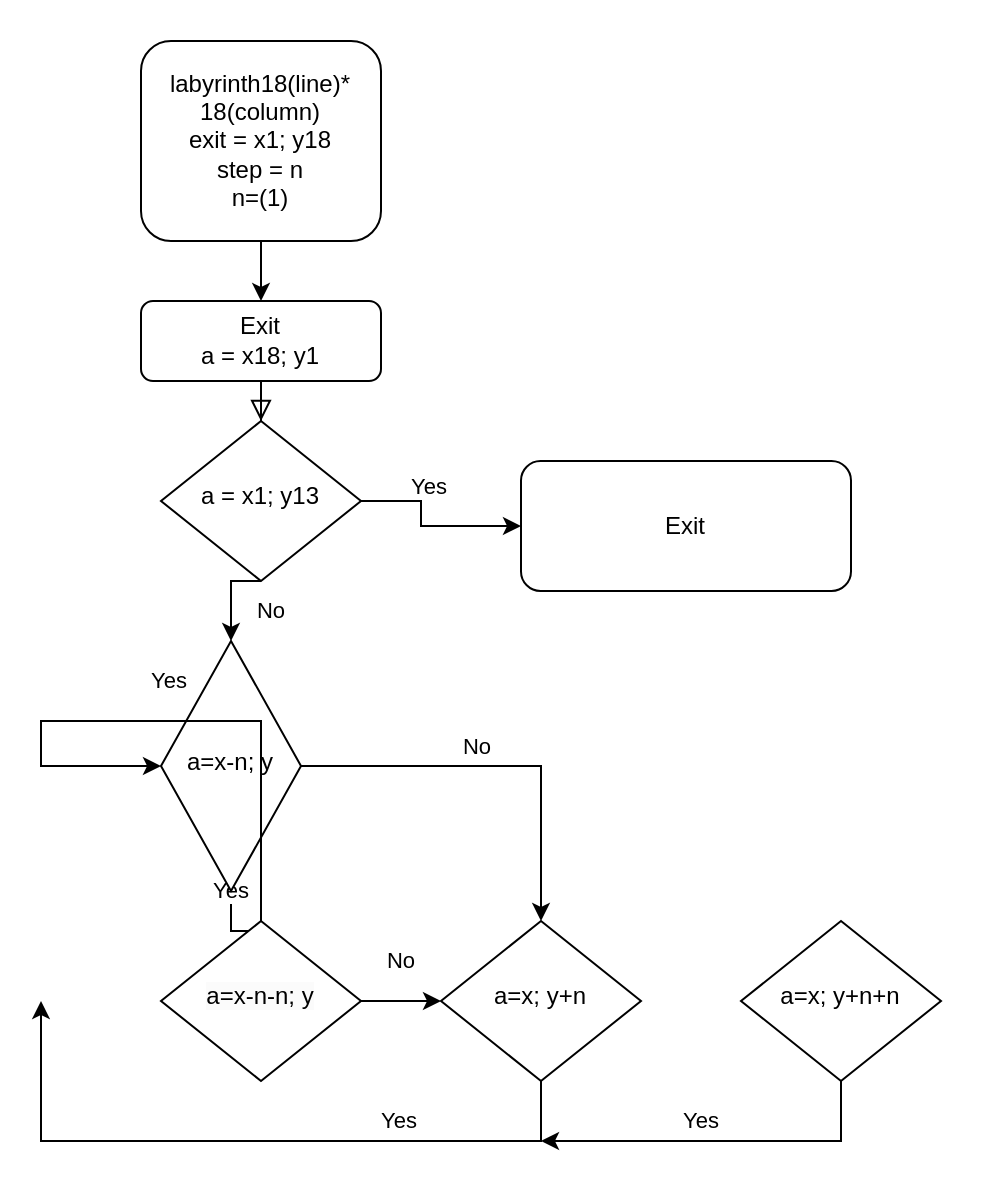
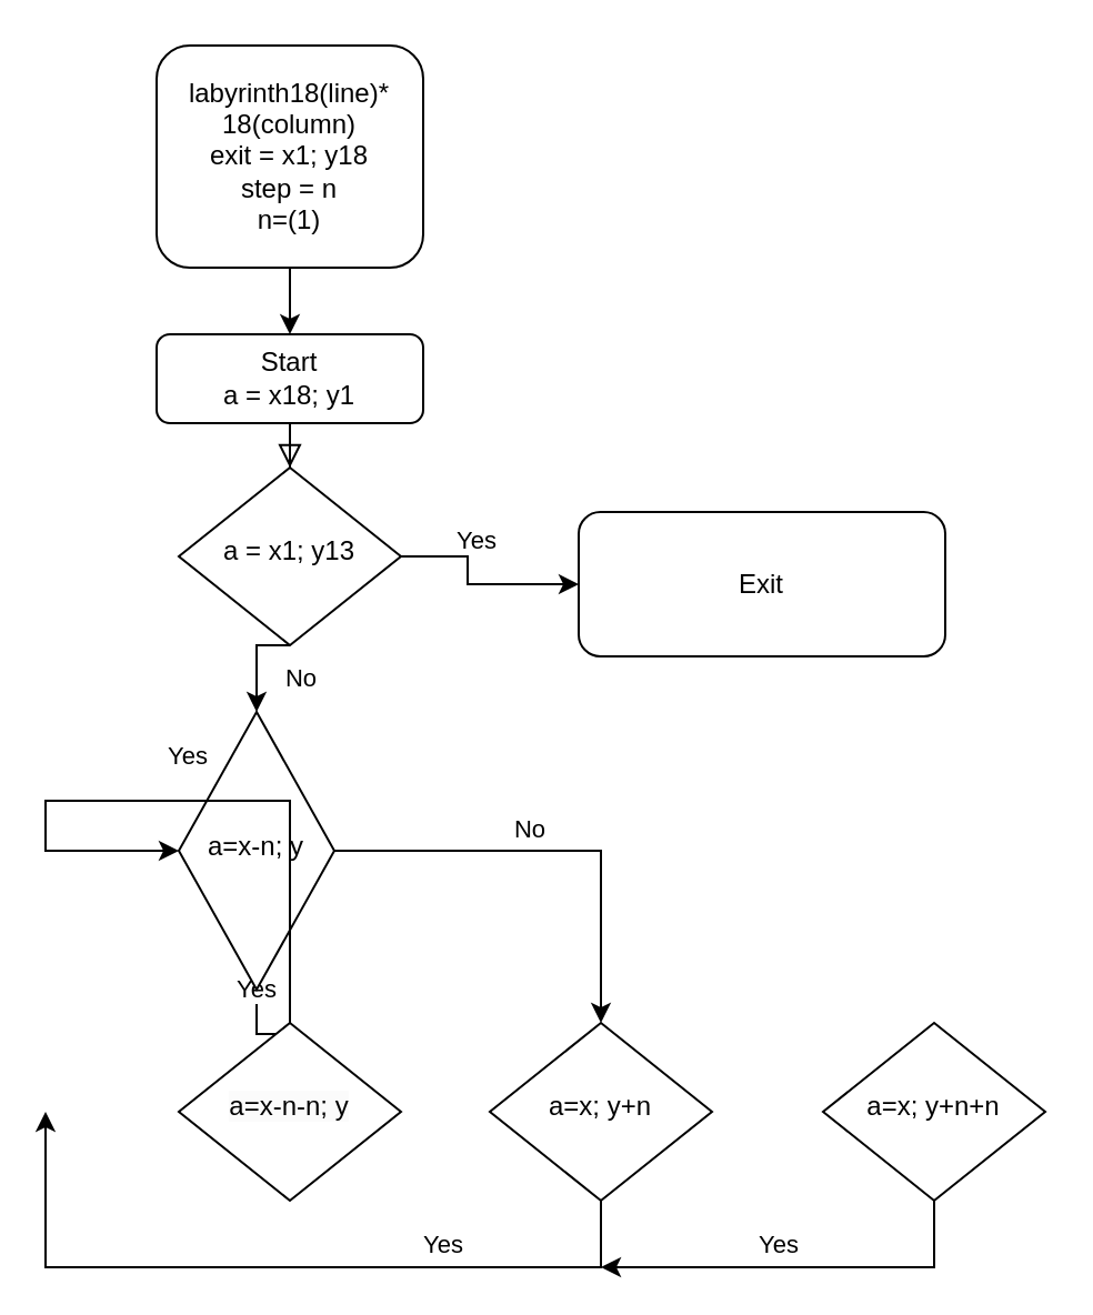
  <mxCell id="0" />
  <mxCell id="1" parent="0" />
  <mxCell id="2" value="" style="rounded=0;html=1;jettySize=auto;orthogonalLoop=1;fontSize=11;endArrow=block;endFill=0;endSize=8;strokeWidth=1;shadow=0;labelBackgroundColor=none;edgeStyle=orthogonalEdgeStyle;" parent="1" source="3" target="6" edge="1"><mxGeometry relative="1" as="geometry" /></mxCell>
- <mxCell id="3" value="Exit&lt;br&gt;a = x18; y1" style="rounded=1;whiteSpace=wrap;html=1;fontSize=12;glass=0;strokeWidth=1;shadow=0;" parent="1" vertex="1"><mxGeometry x="70" y="150" width="120" height="40" as="geometry" /></mxCell>
+ <mxCell id="3" value="Start&lt;br&gt;a = x18; y1" style="rounded=1;whiteSpace=wrap;html=1;fontSize=12;glass=0;strokeWidth=1;shadow=0;" parent="1" vertex="1"><mxGeometry x="70" y="150" width="120" height="40" as="geometry" /></mxCell>
  <mxCell id="4" value="No" style="edgeStyle=orthogonalEdgeStyle;rounded=0;orthogonalLoop=1;jettySize=auto;html=1;exitX=0.5;exitY=1;exitDx=0;exitDy=0;entryX=0.5;entryY=0;entryDx=0;entryDy=0;" edge="1" parent="1" source="6" target="11"><mxGeometry x="0.333" y="20" relative="1" as="geometry"><mxPoint x="320" y="305" as="sourcePoint" /><mxPoint as="offset" /></mxGeometry></mxCell>
  <mxCell id="5" value="Yes" style="edgeStyle=orthogonalEdgeStyle;rounded=0;orthogonalLoop=1;jettySize=auto;html=1;" edge="1" parent="1" source="6" target="12"><mxGeometry y="20" relative="1" as="geometry"><Array as="points"><mxPoint x="210" y="250" /></Array><mxPoint as="offset" /></mxGeometry></mxCell>
  <mxCell id="6" value="a = x1;&amp;nbsp;y13" style="rhombus;whiteSpace=wrap;html=1;shadow=0;fontFamily=Helvetica;fontSize=12;align=center;strokeWidth=1;spacing=6;spacingTop=-4;" parent="1" vertex="1"><mxGeometry x="80" y="210" width="100" height="80" as="geometry" /></mxCell>
  <mxCell id="7" value="" style="edgeStyle=orthogonalEdgeStyle;rounded=0;orthogonalLoop=1;jettySize=auto;html=1;" edge="1" parent="1" source="8" target="3"><mxGeometry relative="1" as="geometry" /></mxCell>
  <mxCell id="8" value="labyrinth18(line)*&lt;br&gt;18(column)&lt;br&gt;exit = x1; y18&lt;br&gt;step = n&lt;br&gt;n=(1)" style="rounded=1;whiteSpace=wrap;html=1;fontSize=12;glass=0;strokeWidth=1;shadow=0;" vertex="1" parent="1"><mxGeometry x="70" y="20" width="120" height="100" as="geometry" /></mxCell>
  <mxCell id="9" value="Yes" style="edgeStyle=orthogonalEdgeStyle;rounded=0;orthogonalLoop=1;jettySize=auto;html=1;entryX=0.5;entryY=0;entryDx=0;entryDy=0;" edge="1" parent="1" source="11" target="15"><mxGeometry y="20" relative="1" as="geometry"><Array as="points" /><mxPoint as="offset" /></mxGeometry></mxCell>
  <mxCell id="10" value="No" style="edgeStyle=orthogonalEdgeStyle;rounded=0;orthogonalLoop=1;jettySize=auto;html=1;entryX=0.5;entryY=0;entryDx=0;entryDy=0;" edge="1" parent="1" source="11" target="17"><mxGeometry x="-0.111" y="10" relative="1" as="geometry"><mxPoint as="offset" /></mxGeometry></mxCell>
  <mxCell id="11" value="a=x-n; y" style="rhombus;whiteSpace=wrap;html=1;shadow=0;fontFamily=Helvetica;fontSize=12;align=center;strokeWidth=1;spacing=6;spacingTop=-4;" vertex="1" parent="1"><mxGeometry x="80" y="320" width="70" height="125" as="geometry" /></mxCell>
  <mxCell id="12" value="Exit" style="rounded=1;whiteSpace=wrap;html=1;fontSize=12;glass=0;strokeWidth=1;shadow=0;" vertex="1" parent="1"><mxGeometry x="260" y="230" width="165" height="65" as="geometry" /></mxCell>
  <mxCell id="13" value="Yes" style="edgeStyle=orthogonalEdgeStyle;rounded=0;orthogonalLoop=1;jettySize=auto;html=1;entryX=0;entryY=0.5;entryDx=0;entryDy=0;" edge="1" parent="1" source="15" target="11"><mxGeometry y="-20" relative="1" as="geometry"><mxPoint x="20" y="360" as="targetPoint" /><Array as="points"><mxPoint x="20" y="360" /></Array><mxPoint as="offset" /></mxGeometry></mxCell>
- <mxCell id="14" value="No" style="edgeStyle=orthogonalEdgeStyle;rounded=0;orthogonalLoop=1;jettySize=auto;html=1;" edge="1" parent="1" source="15" target="17"><mxGeometry y="20" relative="1" as="geometry"><mxPoint x="320" y="500" as="targetPoint" /><mxPoint as="offset" /></mxGeometry></mxCell>
  <mxCell id="15" value="&lt;span style=&quot;color: rgb(0, 0, 0); font-family: Helvetica; font-size: 12px; font-style: normal; font-variant-ligatures: normal; font-variant-caps: normal; font-weight: 400; letter-spacing: normal; orphans: 2; text-align: center; text-indent: 0px; text-transform: none; widows: 2; word-spacing: 0px; -webkit-text-stroke-width: 0px; background-color: rgb(251, 251, 251); text-decoration-thickness: initial; text-decoration-style: initial; text-decoration-color: initial; float: none; display: inline !important;&quot;&gt;a=x-n-n; y&lt;/span&gt;" style="rhombus;whiteSpace=wrap;html=1;shadow=0;strokeWidth=1;spacing=6;spacingTop=-4;" vertex="1" parent="1"><mxGeometry x="80" y="460" width="100" height="80" as="geometry" /></mxCell>
  <mxCell id="16" value="Yes" style="edgeStyle=orthogonalEdgeStyle;rounded=0;orthogonalLoop=1;jettySize=auto;html=1;exitX=0.5;exitY=1;exitDx=0;exitDy=0;" edge="1" parent="1" source="17"><mxGeometry x="-0.421" y="-10" relative="1" as="geometry"><mxPoint x="20" y="500" as="targetPoint" /><Array as="points"><mxPoint x="270" y="570" /><mxPoint x="20" y="570" /></Array><mxPoint as="offset" /></mxGeometry></mxCell>
  <mxCell id="17" value="a=x; y+n" style="rhombus;whiteSpace=wrap;html=1;shadow=0;strokeWidth=1;spacing=6;spacingTop=-4;" vertex="1" parent="1"><mxGeometry x="220" y="460" width="100" height="80" as="geometry" /></mxCell>
  <mxCell id="18" value="Yes" style="edgeStyle=orthogonalEdgeStyle;rounded=0;orthogonalLoop=1;jettySize=auto;html=1;" edge="1" parent="1" source="19"><mxGeometry x="0.111" y="-10" relative="1" as="geometry"><mxPoint x="270" y="570" as="targetPoint" /><Array as="points"><mxPoint x="420" y="570" /></Array><mxPoint as="offset" /></mxGeometry></mxCell>
  <mxCell id="19" value="a=x; y+n+n" style="rhombus;whiteSpace=wrap;html=1;shadow=0;strokeWidth=1;spacing=6;spacingTop=-4;" vertex="1" parent="1"><mxGeometry x="370" y="460" width="100" height="80" as="geometry" /></mxCell>
